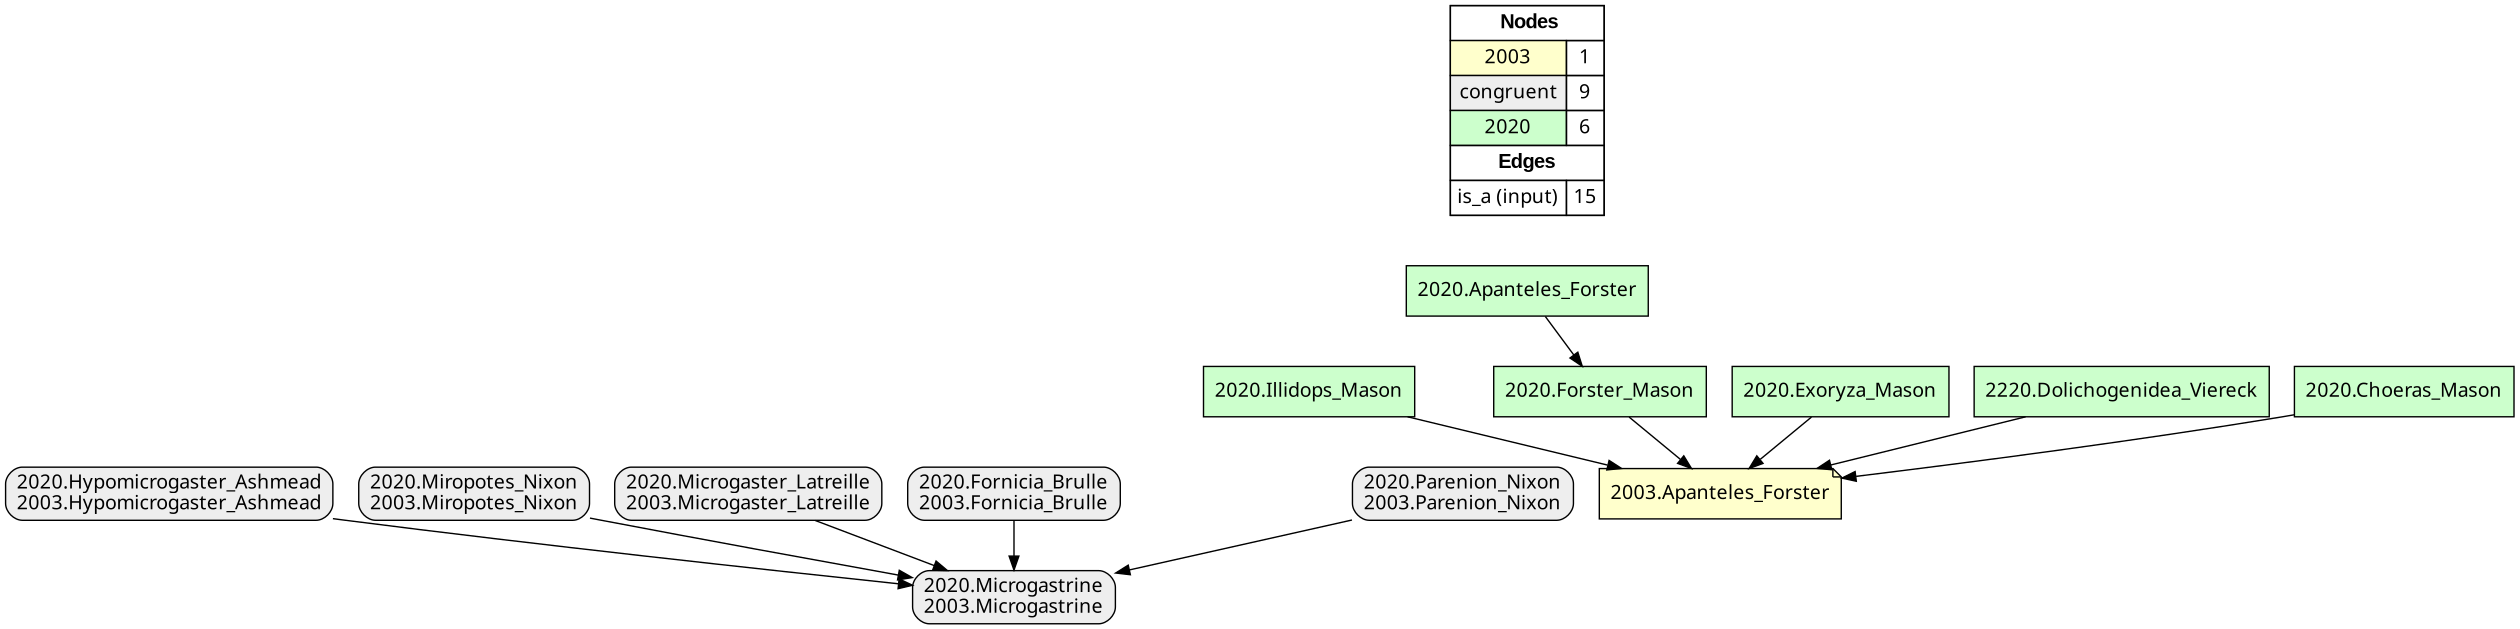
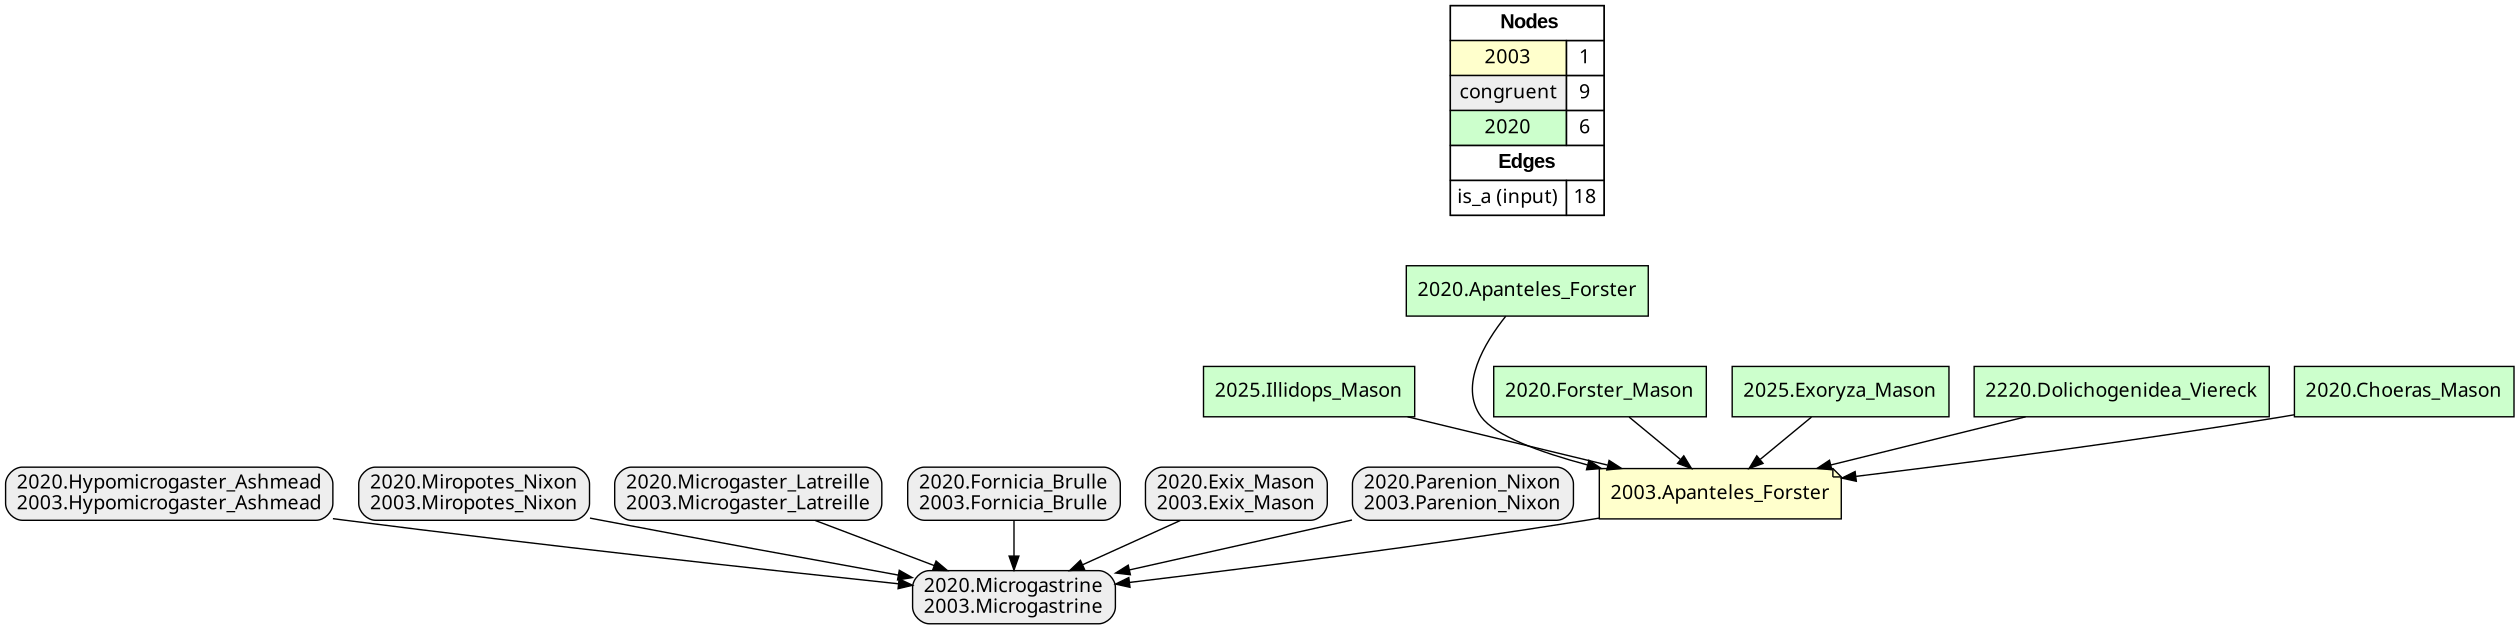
  digraph {
    fontname="Noto Sans"
    rankdir=TB
    node [fillcolor="#EEEEEE" fontname="Noto Sans" shape=box style=filled]
    edge [arrowhead=normal color="#000000" constraint=true fontname="Noto Sans" penwidth=1 style=solid]
-   n1 [fillcolor=white label=<   <TABLE BORDER="0" CELLBORDER="1" CELLSPACING="0" CELLPADDING="4">  <TR> <TD COLSPAN="2"><font face="Arial Black"> Nodes</font></TD> </TR>  <TR>   <TD bgcolor="#FFFFCC" fontname="helvetica">2003</TD>   <TD>1</TD>   </TR>  <TR>   <TD bgcolor="#EEEEEE" fontname="helvetica">congruent</TD>   <TD>9</TD>   </TR>  <TR>   <TD bgcolor="#CCFFCC" fontname="helvetica">2020</TD>   <TD>6</TD>   </TR>  <TR> <TD COLSPAN="2"><font face = "Arial Black"> Edges </font></TD> </TR>  <TR>   <TD><font color ="#000000">is_a (input)</font></TD><TD>15</TD> </TR> </TABLE>   > margin=0]
+   n1 [fillcolor=white label=<   <TABLE BORDER="0" CELLBORDER="1" CELLSPACING="0" CELLPADDING="4">  <TR> <TD COLSPAN="2"><font face="Arial Black"> Nodes</font></TD> </TR>  <TR>   <TD bgcolor="#FFFFCC" fontname="helvetica">2003</TD>   <TD>1</TD>   </TR>  <TR>   <TD bgcolor="#EEEEEE" fontname="helvetica">congruent</TD>   <TD>9</TD>   </TR>  <TR>   <TD bgcolor="#CCFFCC" fontname="helvetica">2020</TD>   <TD>6</TD>   </TR>  <TR> <TD COLSPAN="2"><font face = "Arial Black"> Edges </font></TD> </TR>  <TR>   <TD><font color ="#000000">is_a (input)</font></TD><TD>18</TD> </TR> </TABLE>   > margin=0]
    "2003.Apanteles_Forster" [fillcolor="#FFFFCC" shape=note]
    "2020.Microgastrine\n2003.Microgastrine" [style="filled,rounded"]
    "2020.Hypomicrogaster_Ashmead\n2003.Hypomicrogaster_Ashmead" [style="filled,rounded"]
    "2020.Miropotes_Nixon\n2003.Miropotes_Nixon" [style="filled,rounded"]
    "2020.Microgaster_Latreille\n2003.Microgaster_Latreille" [style="filled,rounded"]
    "2020.Fornicia_Brulle\n2003.Fornicia_Brulle" [style="filled,rounded"]
+   "2020.Exix_Mason\n2003.Exix_Mason" [style="filled,rounded"]
    "2020.Parenion_Nixon\n2003.Parenion_Nixon" [style="filled,rounded"]
-   "2020.Illidops_Mason" [fillcolor="#CCFFCC"]
+   "2020.Illidops_Mason" [fillcolor="#CCFFCC" label="2025.Illidops_Mason"]
    "2020.Apanteles_Forster" [fillcolor="#CCFFCC"]
-   "2020.Exoryza_Mason" [fillcolor="#CCFFCC"]
+   "2020.Exoryza_Mason" [fillcolor="#CCFFCC" label="2025.Exoryza_Mason"]
    n13 [fillcolor="#CCFFCC" label="2020.Forster_Mason"]
    n14 [fillcolor="#CCFFCC" label="2220.Dolichogenidea_Viereck"]
    "2020.Choeras_Mason" [fillcolor="#CCFFCC"]
    subgraph sub_1 {
      rank=source
      n1
    }
+   "2003.Apanteles_Forster" -> "2020.Microgastrine\n2003.Microgastrine"
    "2020.Hypomicrogaster_Ashmead\n2003.Hypomicrogaster_Ashmead" -> "2020.Microgastrine\n2003.Microgastrine"
    "2020.Miropotes_Nixon\n2003.Miropotes_Nixon" -> "2020.Microgastrine\n2003.Microgastrine"
    "2020.Microgaster_Latreille\n2003.Microgaster_Latreille" -> "2020.Microgastrine\n2003.Microgastrine"
    "2020.Fornicia_Brulle\n2003.Fornicia_Brulle" -> "2020.Microgastrine\n2003.Microgastrine"
+   "2020.Exix_Mason\n2003.Exix_Mason" -> "2020.Microgastrine\n2003.Microgastrine"
    "2020.Parenion_Nixon\n2003.Parenion_Nixon" -> "2020.Microgastrine\n2003.Microgastrine"
    "2020.Illidops_Mason" -> "2003.Apanteles_Forster"
-   "2020.Apanteles_Forster" -> n13
+   "2020.Apanteles_Forster" -> "2003.Apanteles_Forster"
    "2020.Exoryza_Mason" -> "2003.Apanteles_Forster"
    n13 -> "2003.Apanteles_Forster"
    n14 -> "2003.Apanteles_Forster"
    "2020.Choeras_Mason" -> "2003.Apanteles_Forster"
  }
